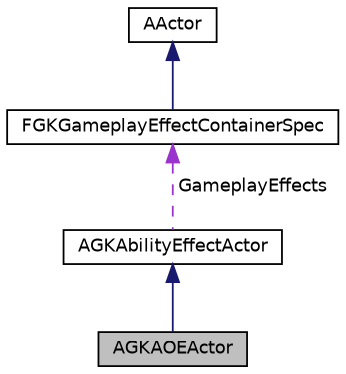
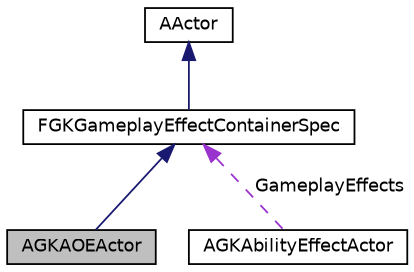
  digraph {
    node [color=black fillcolor=white fontname=Helvetica fontsize=10 shape=record style=filled]
    edge [color=midnightblue dir=back fontname=Helvetica fontsize=10 labelfontname=Helvetica labelfontsize=10 style=solid]
    n1 [fillcolor=grey75 fontcolor=black height=0.2 label=AGKAOEActor width=0.4]
    n2 [height=0.2 label=AGKAbilityEffectActor width=0.4]
    n3 [height=0.2 label=AActor width=0.4]
    n4 [height=0.2 label=FGKGameplayEffectContainerSpec width=0.4]
-   n2 -> n1
+   n4 -> n1
    n3 -> n4
    n4 -> n2 [color=darkorchid3 label=" GameplayEffects" style=dashed]
  }
